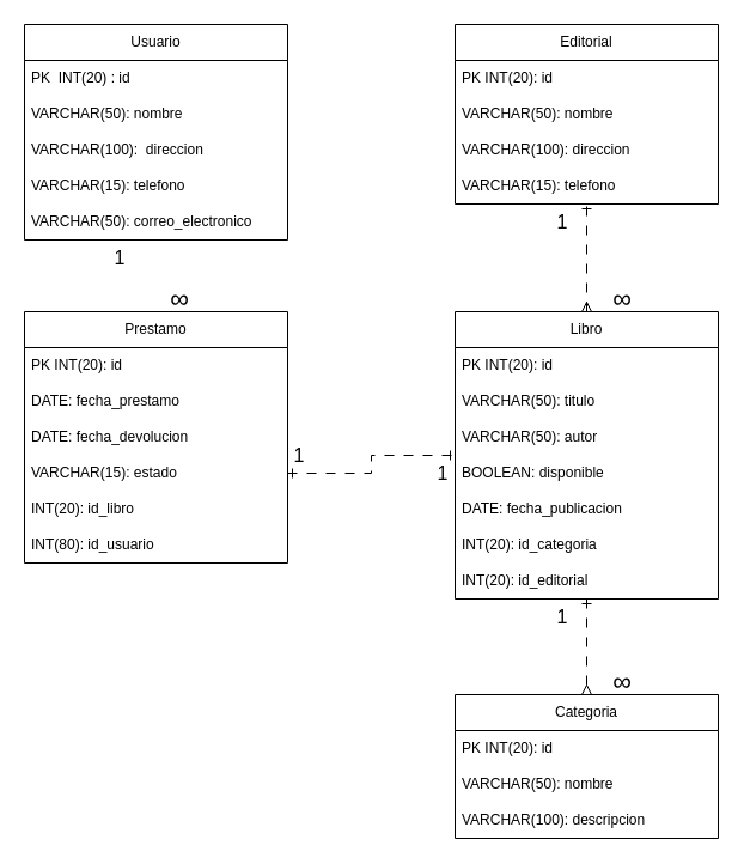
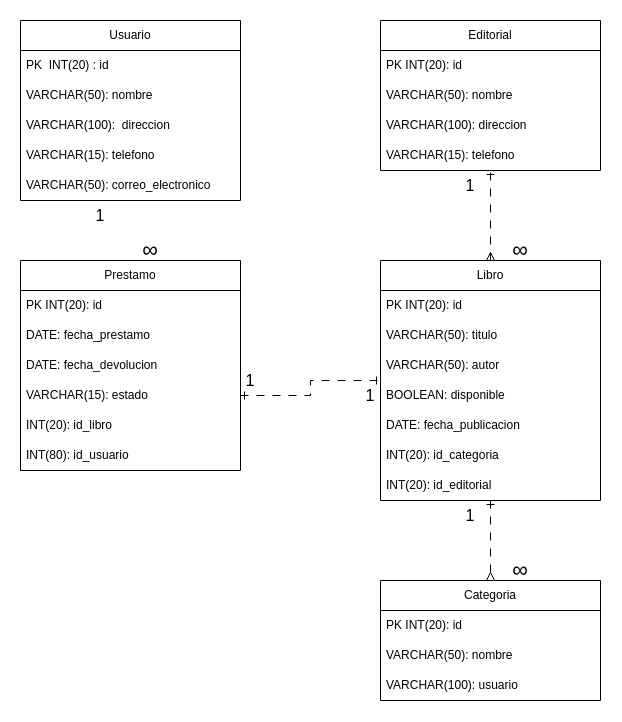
  <mxCell id="0" />
  <mxCell id="1" parent="0" />
  <mxCell id="2" value="Usuario" style="swimlane;fontStyle=0;childLayout=stackLayout;horizontal=1;startSize=30;horizontalStack=0;resizeParent=1;resizeParentMax=0;resizeLast=0;collapsible=1;marginBottom=0;whiteSpace=wrap;html=1;" parent="1" vertex="1"><mxGeometry x="20" y="20" width="220" height="180" as="geometry" /></mxCell>
  <mxCell id="3" value="PK&amp;nbsp; INT(20) : id" style="text;strokeColor=none;fillColor=none;align=left;verticalAlign=middle;spacingLeft=4;spacingRight=4;overflow=hidden;points=[[0,0.5],[1,0.5]];portConstraint=eastwest;rotatable=0;whiteSpace=wrap;html=1;" parent="2" vertex="1"><mxGeometry y="30" width="220" height="30" as="geometry" /></mxCell>
  <mxCell id="4" value="VARCHAR(50): nombre&amp;nbsp;" style="text;strokeColor=none;fillColor=none;align=left;verticalAlign=middle;spacingLeft=4;spacingRight=4;overflow=hidden;points=[[0,0.5],[1,0.5]];portConstraint=eastwest;rotatable=0;whiteSpace=wrap;html=1;" parent="2" vertex="1"><mxGeometry y="60" width="220" height="30" as="geometry" /></mxCell>
  <mxCell id="5" value="VARCHAR(100):&amp;nbsp; direccion" style="text;strokeColor=none;fillColor=none;align=left;verticalAlign=middle;spacingLeft=4;spacingRight=4;overflow=hidden;points=[[0,0.5],[1,0.5]];portConstraint=eastwest;rotatable=0;whiteSpace=wrap;html=1;" parent="2" vertex="1"><mxGeometry y="90" width="220" height="30" as="geometry" /></mxCell>
  <mxCell id="6" value="VARCHAR(15): telefono&amp;nbsp;" style="text;strokeColor=none;fillColor=none;align=left;verticalAlign=middle;spacingLeft=4;spacingRight=4;overflow=hidden;points=[[0,0.5],[1,0.5]];portConstraint=eastwest;rotatable=0;whiteSpace=wrap;html=1;" parent="2" vertex="1"><mxGeometry y="120" width="220" height="30" as="geometry" /></mxCell>
  <mxCell id="7" value="VARCHAR(50): correo_electronico&amp;nbsp;&amp;nbsp;" style="text;strokeColor=none;fillColor=none;align=left;verticalAlign=middle;spacingLeft=4;spacingRight=4;overflow=hidden;points=[[0,0.5],[1,0.5]];portConstraint=eastwest;rotatable=0;whiteSpace=wrap;html=1;" parent="2" vertex="1"><mxGeometry y="150" width="220" height="30" as="geometry" /></mxCell>
  <mxCell id="8" style="edgeStyle=orthogonalEdgeStyle;rounded=0;orthogonalLoop=1;jettySize=auto;html=1;startArrow=ERmany;startFill=0;endArrow=ERone;endFill=0;dashed=1;dashPattern=8 8;" edge="1" parent="1" source="10" target="29"><mxGeometry relative="1" as="geometry" /></mxCell>
  <mxCell id="9" style="edgeStyle=orthogonalEdgeStyle;rounded=0;orthogonalLoop=1;jettySize=auto;html=1;dashed=1;dashPattern=8 8;startArrow=ERone;startFill=0;endArrow=ERmany;endFill=0;" edge="1" parent="1" source="10" target="25"><mxGeometry relative="1" as="geometry" /></mxCell>
  <mxCell id="10" value="Libro" style="swimlane;fontStyle=0;childLayout=stackLayout;horizontal=1;startSize=30;horizontalStack=0;resizeParent=1;resizeParentMax=0;resizeLast=0;collapsible=1;marginBottom=0;whiteSpace=wrap;html=1;" parent="1" vertex="1"><mxGeometry x="380" y="260" width="220" height="240" as="geometry" /></mxCell>
  <mxCell id="11" value="PK INT(20): id" style="text;strokeColor=none;fillColor=none;align=left;verticalAlign=middle;spacingLeft=4;spacingRight=4;overflow=hidden;points=[[0,0.5],[1,0.5]];portConstraint=eastwest;rotatable=0;whiteSpace=wrap;html=1;" parent="10" vertex="1"><mxGeometry y="30" width="220" height="30" as="geometry" /></mxCell>
  <mxCell id="12" value="VARCHAR(50): titulo" style="text;strokeColor=none;fillColor=none;align=left;verticalAlign=middle;spacingLeft=4;spacingRight=4;overflow=hidden;points=[[0,0.5],[1,0.5]];portConstraint=eastwest;rotatable=0;whiteSpace=wrap;html=1;" parent="10" vertex="1"><mxGeometry y="60" width="220" height="30" as="geometry" /></mxCell>
  <mxCell id="13" value="VARCHAR(50): autor" style="text;strokeColor=none;fillColor=none;align=left;verticalAlign=middle;spacingLeft=4;spacingRight=4;overflow=hidden;points=[[0,0.5],[1,0.5]];portConstraint=eastwest;rotatable=0;whiteSpace=wrap;html=1;" parent="10" vertex="1"><mxGeometry y="90" width="220" height="30" as="geometry" /></mxCell>
  <mxCell id="14" value="BOOLEAN: disponible" style="text;strokeColor=none;fillColor=none;align=left;verticalAlign=middle;spacingLeft=4;spacingRight=4;overflow=hidden;points=[[0,0.5],[1,0.5]];portConstraint=eastwest;rotatable=0;whiteSpace=wrap;html=1;" parent="10" vertex="1"><mxGeometry y="120" width="220" height="30" as="geometry" /></mxCell>
  <mxCell id="15" value="DATE: fecha_publicacion" style="text;strokeColor=none;fillColor=none;align=left;verticalAlign=middle;spacingLeft=4;spacingRight=4;overflow=hidden;points=[[0,0.5],[1,0.5]];portConstraint=eastwest;rotatable=0;whiteSpace=wrap;html=1;" parent="10" vertex="1"><mxGeometry y="150" width="220" height="30" as="geometry" /></mxCell>
  <mxCell id="16" value="INT(20): id_categoria" style="text;strokeColor=none;fillColor=none;align=left;verticalAlign=middle;spacingLeft=4;spacingRight=4;overflow=hidden;points=[[0,0.5],[1,0.5]];portConstraint=eastwest;rotatable=0;whiteSpace=wrap;html=1;" parent="10" vertex="1"><mxGeometry y="180" width="220" height="30" as="geometry" /></mxCell>
  <mxCell id="17" value="INT(20): id_editorial" style="text;strokeColor=none;fillColor=none;align=left;verticalAlign=middle;spacingLeft=4;spacingRight=4;overflow=hidden;points=[[0,0.5],[1,0.5]];portConstraint=eastwest;rotatable=0;whiteSpace=wrap;html=1;" vertex="1" parent="10"><mxGeometry y="210" width="220" height="30" as="geometry" /></mxCell>
  <mxCell id="18" value="Prestamo" style="swimlane;fontStyle=0;childLayout=stackLayout;horizontal=1;startSize=30;horizontalStack=0;resizeParent=1;resizeParentMax=0;resizeLast=0;collapsible=1;marginBottom=0;whiteSpace=wrap;html=1;" parent="1" vertex="1"><mxGeometry x="20" y="260" width="220" height="210" as="geometry" /></mxCell>
  <mxCell id="19" value="PK INT(20): id" style="text;strokeColor=none;fillColor=none;align=left;verticalAlign=middle;spacingLeft=4;spacingRight=4;overflow=hidden;points=[[0,0.5],[1,0.5]];portConstraint=eastwest;rotatable=0;whiteSpace=wrap;html=1;" parent="18" vertex="1"><mxGeometry y="30" width="220" height="30" as="geometry" /></mxCell>
  <mxCell id="20" value="DATE: fecha_prestamo" style="text;strokeColor=none;fillColor=none;align=left;verticalAlign=middle;spacingLeft=4;spacingRight=4;overflow=hidden;points=[[0,0.5],[1,0.5]];portConstraint=eastwest;rotatable=0;whiteSpace=wrap;html=1;" parent="18" vertex="1"><mxGeometry y="60" width="220" height="30" as="geometry" /></mxCell>
  <mxCell id="21" value="DATE: fecha_devolucion" style="text;strokeColor=none;fillColor=none;align=left;verticalAlign=middle;spacingLeft=4;spacingRight=4;overflow=hidden;points=[[0,0.5],[1,0.5]];portConstraint=eastwest;rotatable=0;whiteSpace=wrap;html=1;" parent="18" vertex="1"><mxGeometry y="90" width="220" height="30" as="geometry" /></mxCell>
  <mxCell id="22" value="VARCHAR(15): estado" style="text;strokeColor=none;fillColor=none;align=left;verticalAlign=middle;spacingLeft=4;spacingRight=4;overflow=hidden;points=[[0,0.5],[1,0.5]];portConstraint=eastwest;rotatable=0;whiteSpace=wrap;html=1;" parent="18" vertex="1"><mxGeometry y="120" width="220" height="30" as="geometry" /></mxCell>
  <mxCell id="23" value="INT(20): id_libro" style="text;strokeColor=none;fillColor=none;align=left;verticalAlign=middle;spacingLeft=4;spacingRight=4;overflow=hidden;points=[[0,0.5],[1,0.5]];portConstraint=eastwest;rotatable=0;whiteSpace=wrap;html=1;" parent="18" vertex="1"><mxGeometry y="150" width="220" height="30" as="geometry" /></mxCell>
  <mxCell id="24" value="INT(80): id_usuario" style="text;strokeColor=none;fillColor=none;align=left;verticalAlign=middle;spacingLeft=4;spacingRight=4;overflow=hidden;points=[[0,0.5],[1,0.5]];portConstraint=eastwest;rotatable=0;whiteSpace=wrap;html=1;" parent="18" vertex="1"><mxGeometry y="180" width="220" height="30" as="geometry" /></mxCell>
  <mxCell id="25" value="Categoria" style="swimlane;fontStyle=0;childLayout=stackLayout;horizontal=1;startSize=30;horizontalStack=0;resizeParent=1;resizeParentMax=0;resizeLast=0;collapsible=1;marginBottom=0;whiteSpace=wrap;html=1;" parent="1" vertex="1"><mxGeometry x="380" y="580" width="220" height="120" as="geometry" /></mxCell>
  <mxCell id="26" value="PK INT(20): id" style="text;strokeColor=none;fillColor=none;align=left;verticalAlign=middle;spacingLeft=4;spacingRight=4;overflow=hidden;points=[[0,0.5],[1,0.5]];portConstraint=eastwest;rotatable=0;whiteSpace=wrap;html=1;" parent="25" vertex="1"><mxGeometry y="30" width="220" height="30" as="geometry" /></mxCell>
  <mxCell id="27" value="VARCHAR(50): nombre" style="text;strokeColor=none;fillColor=none;align=left;verticalAlign=middle;spacingLeft=4;spacingRight=4;overflow=hidden;points=[[0,0.5],[1,0.5]];portConstraint=eastwest;rotatable=0;whiteSpace=wrap;html=1;" parent="25" vertex="1"><mxGeometry y="60" width="220" height="30" as="geometry" /></mxCell>
- <mxCell id="28" value="VARCHAR(100): descripcion" style="text;strokeColor=none;fillColor=none;align=left;verticalAlign=middle;spacingLeft=4;spacingRight=4;overflow=hidden;points=[[0,0.5],[1,0.5]];portConstraint=eastwest;rotatable=0;whiteSpace=wrap;html=1;" parent="25" vertex="1"><mxGeometry y="90" width="220" height="30" as="geometry" /></mxCell>
+ <mxCell id="28" value="VARCHAR(100): usuario" style="text;strokeColor=none;fillColor=none;align=left;verticalAlign=middle;spacingLeft=4;spacingRight=4;overflow=hidden;points=[[0,0.5],[1,0.5]];portConstraint=eastwest;rotatable=0;whiteSpace=wrap;html=1;" parent="25" vertex="1"><mxGeometry y="90" width="220" height="30" as="geometry" /></mxCell>
  <mxCell id="29" value="Editorial" style="swimlane;fontStyle=0;childLayout=stackLayout;horizontal=1;startSize=30;horizontalStack=0;resizeParent=1;resizeParentMax=0;resizeLast=0;collapsible=1;marginBottom=0;whiteSpace=wrap;html=1;" vertex="1" parent="1"><mxGeometry x="380" y="20" width="220" height="150" as="geometry" /></mxCell>
  <mxCell id="30" value="PK INT(20): id" style="text;strokeColor=none;fillColor=none;align=left;verticalAlign=middle;spacingLeft=4;spacingRight=4;overflow=hidden;points=[[0,0.5],[1,0.5]];portConstraint=eastwest;rotatable=0;whiteSpace=wrap;html=1;" vertex="1" parent="29"><mxGeometry y="30" width="220" height="30" as="geometry" /></mxCell>
  <mxCell id="31" value="VARCHAR(50): nombre" style="text;strokeColor=none;fillColor=none;align=left;verticalAlign=middle;spacingLeft=4;spacingRight=4;overflow=hidden;points=[[0,0.5],[1,0.5]];portConstraint=eastwest;rotatable=0;whiteSpace=wrap;html=1;" vertex="1" parent="29"><mxGeometry y="60" width="220" height="30" as="geometry" /></mxCell>
  <mxCell id="32" value="VARCHAR(100): direccion" style="text;strokeColor=none;fillColor=none;align=left;verticalAlign=middle;spacingLeft=4;spacingRight=4;overflow=hidden;points=[[0,0.5],[1,0.5]];portConstraint=eastwest;rotatable=0;whiteSpace=wrap;html=1;" vertex="1" parent="29"><mxGeometry y="90" width="220" height="30" as="geometry" /></mxCell>
  <mxCell id="33" value="VARCHAR(15): telefono" style="text;strokeColor=none;fillColor=none;align=left;verticalAlign=middle;spacingLeft=4;spacingRight=4;overflow=hidden;points=[[0,0.5],[1,0.5]];portConstraint=eastwest;rotatable=0;whiteSpace=wrap;html=1;" vertex="1" parent="29"><mxGeometry y="120" width="220" height="30" as="geometry" /></mxCell>
  <mxCell id="34" style="edgeStyle=orthogonalEdgeStyle;rounded=0;orthogonalLoop=1;jettySize=auto;html=1;startArrow=ERone;startFill=0;endArrow=ERone;endFill=0;dashed=1;dashPattern=8 8;" edge="1" parent="1" source="22" target="10"><mxGeometry relative="1" as="geometry" /></mxCell>
  <mxCell id="35" value="1" style="text;html=1;strokeColor=none;fillColor=none;align=center;verticalAlign=middle;whiteSpace=wrap;rounded=0;fontSize=16;" vertex="1" parent="1"><mxGeometry x="80" y="200" width="40" height="30" as="geometry" /></mxCell>
  <mxCell id="36" value="∞" style="text;html=1;strokeColor=none;fillColor=none;align=center;verticalAlign=middle;whiteSpace=wrap;rounded=0;fontSize=22;" vertex="1" parent="1"><mxGeometry x="130" y="240" width="40" height="20" as="geometry" /></mxCell>
  <mxCell id="37" value="1" style="text;html=1;strokeColor=none;fillColor=none;align=center;verticalAlign=middle;whiteSpace=wrap;rounded=0;fontSize=16;" vertex="1" parent="1"><mxGeometry x="230" y="365" width="40" height="30" as="geometry" /></mxCell>
  <mxCell id="38" value="1" style="text;html=1;strokeColor=none;fillColor=none;align=center;verticalAlign=middle;whiteSpace=wrap;rounded=0;fontSize=16;" vertex="1" parent="1"><mxGeometry x="350" y="380" width="40" height="30" as="geometry" /></mxCell>
  <mxCell id="39" value="1" style="text;html=1;strokeColor=none;fillColor=none;align=center;verticalAlign=middle;whiteSpace=wrap;rounded=0;fontSize=16;" vertex="1" parent="1"><mxGeometry x="450" y="170" width="40" height="30" as="geometry" /></mxCell>
  <mxCell id="40" value="1" style="text;html=1;strokeColor=none;fillColor=none;align=center;verticalAlign=middle;whiteSpace=wrap;rounded=0;fontSize=16;" vertex="1" parent="1"><mxGeometry x="450" y="500" width="40" height="30" as="geometry" /></mxCell>
  <mxCell id="41" value="∞" style="text;html=1;strokeColor=none;fillColor=none;align=center;verticalAlign=middle;whiteSpace=wrap;rounded=0;fontSize=22;" vertex="1" parent="1"><mxGeometry x="500" y="240" width="40" height="20" as="geometry" /></mxCell>
  <mxCell id="42" value="∞" style="text;html=1;strokeColor=none;fillColor=none;align=center;verticalAlign=middle;whiteSpace=wrap;rounded=0;fontSize=22;" vertex="1" parent="1"><mxGeometry x="500" y="560" width="40" height="20" as="geometry" /></mxCell>
